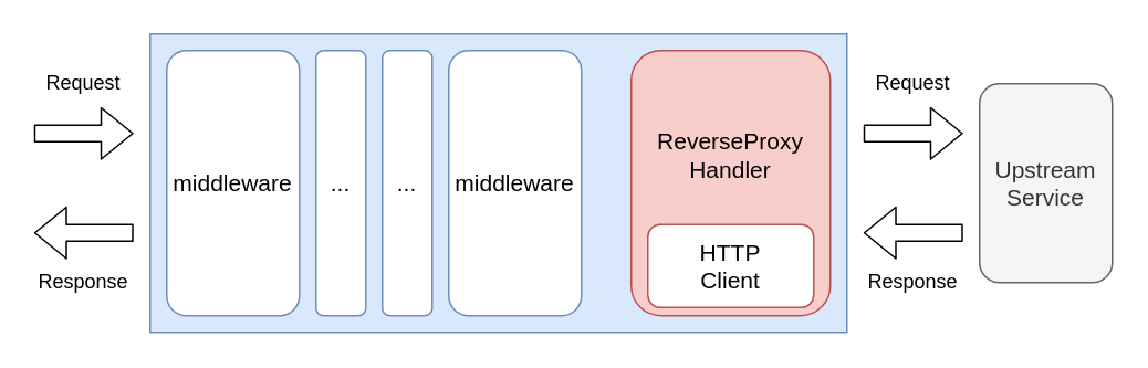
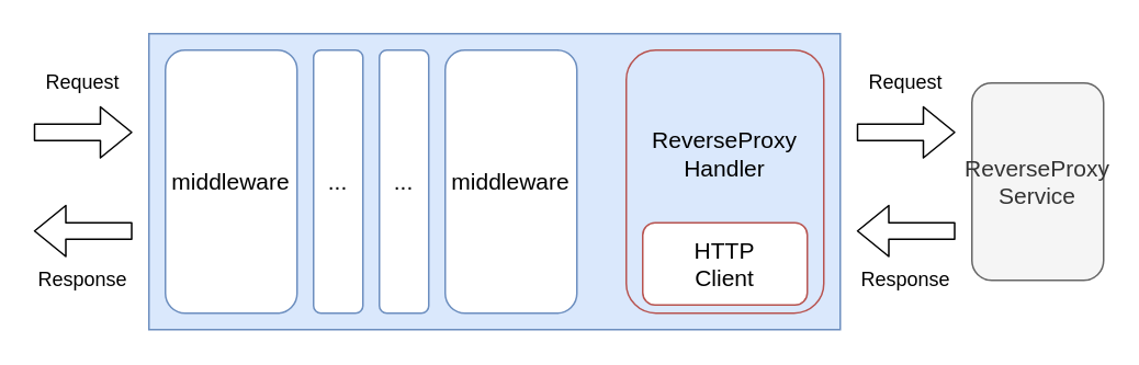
  <mxCell id="0" />
  <mxCell id="1" parent="0" />
  <mxCell id="2" value="" style="rounded=0;whiteSpace=wrap;html=1;fillColor=#dae8fc;strokeColor=#6c8ebf;shadow=0;" parent="1" vertex="1"><mxGeometry x="90" y="20" width="420" height="180" as="geometry" /></mxCell>
- <mxCell id="3" value="ReverseProxy&lt;br&gt;Handler&lt;br&gt;&amp;nbsp;&lt;br&gt;&amp;nbsp;" style="rounded=1;whiteSpace=wrap;html=1;fontSize=14;strokeColor=#b85450;fillColor=#f8cecc;" parent="1" vertex="1"><mxGeometry x="380" y="30" width="120" height="160" as="geometry" /></mxCell>
+ <mxCell id="3" value="ReverseProxy&lt;br&gt;Handler&lt;br&gt;&amp;nbsp;&lt;br&gt;&amp;nbsp;" style="rounded=1;whiteSpace=wrap;html=1;fontSize=14;strokeColor=#b85450;fillColor=#dae8fc;" parent="1" vertex="1"><mxGeometry x="380" y="30" width="120" height="160" as="geometry" /></mxCell>
  <mxCell id="4" value="middleware" style="rounded=1;whiteSpace=wrap;html=1;fontSize=14;strokeColor=#6c8ebf;fillColor=default;" parent="1" vertex="1"><mxGeometry x="100" y="30" width="80" height="160" as="geometry" /></mxCell>
  <mxCell id="5" value="..." style="rounded=1;whiteSpace=wrap;html=1;fontSize=14;strokeColor=#6c8ebf;fillColor=default;" parent="1" vertex="1"><mxGeometry x="190" y="30" width="30" height="160" as="geometry" /></mxCell>
  <mxCell id="6" value="..." style="rounded=1;whiteSpace=wrap;html=1;fontSize=14;strokeColor=#6c8ebf;fillColor=default;" parent="1" vertex="1"><mxGeometry x="230" y="30" width="30" height="160" as="geometry" /></mxCell>
  <mxCell id="7" value="middleware" style="rounded=1;whiteSpace=wrap;html=1;fontSize=14;strokeColor=#6c8ebf;fillColor=default;" parent="1" vertex="1"><mxGeometry x="270" y="30" width="80" height="160" as="geometry" /></mxCell>
  <mxCell id="8" value="" style="shape=flexArrow;endArrow=classic;html=1;" parent="1" edge="1"><mxGeometry width="50" height="50" relative="1" as="geometry"><mxPoint x="20" y="80" as="sourcePoint" /><mxPoint x="80" y="80" as="targetPoint" /></mxGeometry></mxCell>
  <mxCell id="9" value="Request" style="text;html=1;strokeColor=none;fillColor=none;align=center;verticalAlign=middle;whiteSpace=wrap;rounded=0;" parent="1" vertex="1"><mxGeometry x="20" y="40" width="60" height="20" as="geometry" /></mxCell>
  <mxCell id="10" value="" style="shape=flexArrow;endArrow=classic;html=1;" parent="1" edge="1"><mxGeometry width="50" height="50" relative="1" as="geometry"><mxPoint x="80" y="140" as="sourcePoint" /><mxPoint x="20" y="140" as="targetPoint" /></mxGeometry></mxCell>
  <mxCell id="11" value="Response" style="text;html=1;strokeColor=none;fillColor=none;align=center;verticalAlign=middle;whiteSpace=wrap;rounded=0;" parent="1" vertex="1"><mxGeometry x="20" y="160" width="60" height="20" as="geometry" /></mxCell>
  <mxCell id="12" value="HTTP&lt;br&gt;Client" style="rounded=1;whiteSpace=wrap;html=1;fontSize=14;fillColor=default;strokeColor=#b85450;" vertex="1" parent="1"><mxGeometry x="390" y="135" width="100" height="50" as="geometry" /></mxCell>
- <mxCell id="13" value="Upstream&lt;br&gt;Service" style="rounded=1;whiteSpace=wrap;html=1;fontSize=14;strokeColor=#666666;fillColor=#f5f5f5;fontColor=#333333;" vertex="1" parent="1"><mxGeometry x="590" y="50" width="80" height="120" as="geometry" /></mxCell>
+ <mxCell id="13" value="ReverseProxy&lt;br&gt;Service" style="rounded=1;whiteSpace=wrap;html=1;fontSize=14;strokeColor=#666666;fillColor=#f5f5f5;fontColor=#333333;" vertex="1" parent="1"><mxGeometry x="590" y="50" width="80" height="120" as="geometry" /></mxCell>
  <mxCell id="14" value="" style="shape=flexArrow;endArrow=classic;html=1;" edge="1" parent="1"><mxGeometry width="50" height="50" relative="1" as="geometry"><mxPoint x="520" y="80" as="sourcePoint" /><mxPoint x="580" y="80" as="targetPoint" /></mxGeometry></mxCell>
  <mxCell id="15" value="Request" style="text;html=1;strokeColor=none;fillColor=none;align=center;verticalAlign=middle;whiteSpace=wrap;rounded=0;" vertex="1" parent="1"><mxGeometry x="520" y="40" width="60" height="20" as="geometry" /></mxCell>
  <mxCell id="16" value="" style="shape=flexArrow;endArrow=classic;html=1;" edge="1" parent="1"><mxGeometry width="50" height="50" relative="1" as="geometry"><mxPoint x="580" y="140" as="sourcePoint" /><mxPoint x="520" y="140" as="targetPoint" /></mxGeometry></mxCell>
  <mxCell id="17" value="Response" style="text;html=1;strokeColor=none;fillColor=none;align=center;verticalAlign=middle;whiteSpace=wrap;rounded=0;" vertex="1" parent="1"><mxGeometry x="520" y="160" width="60" height="20" as="geometry" /></mxCell>
